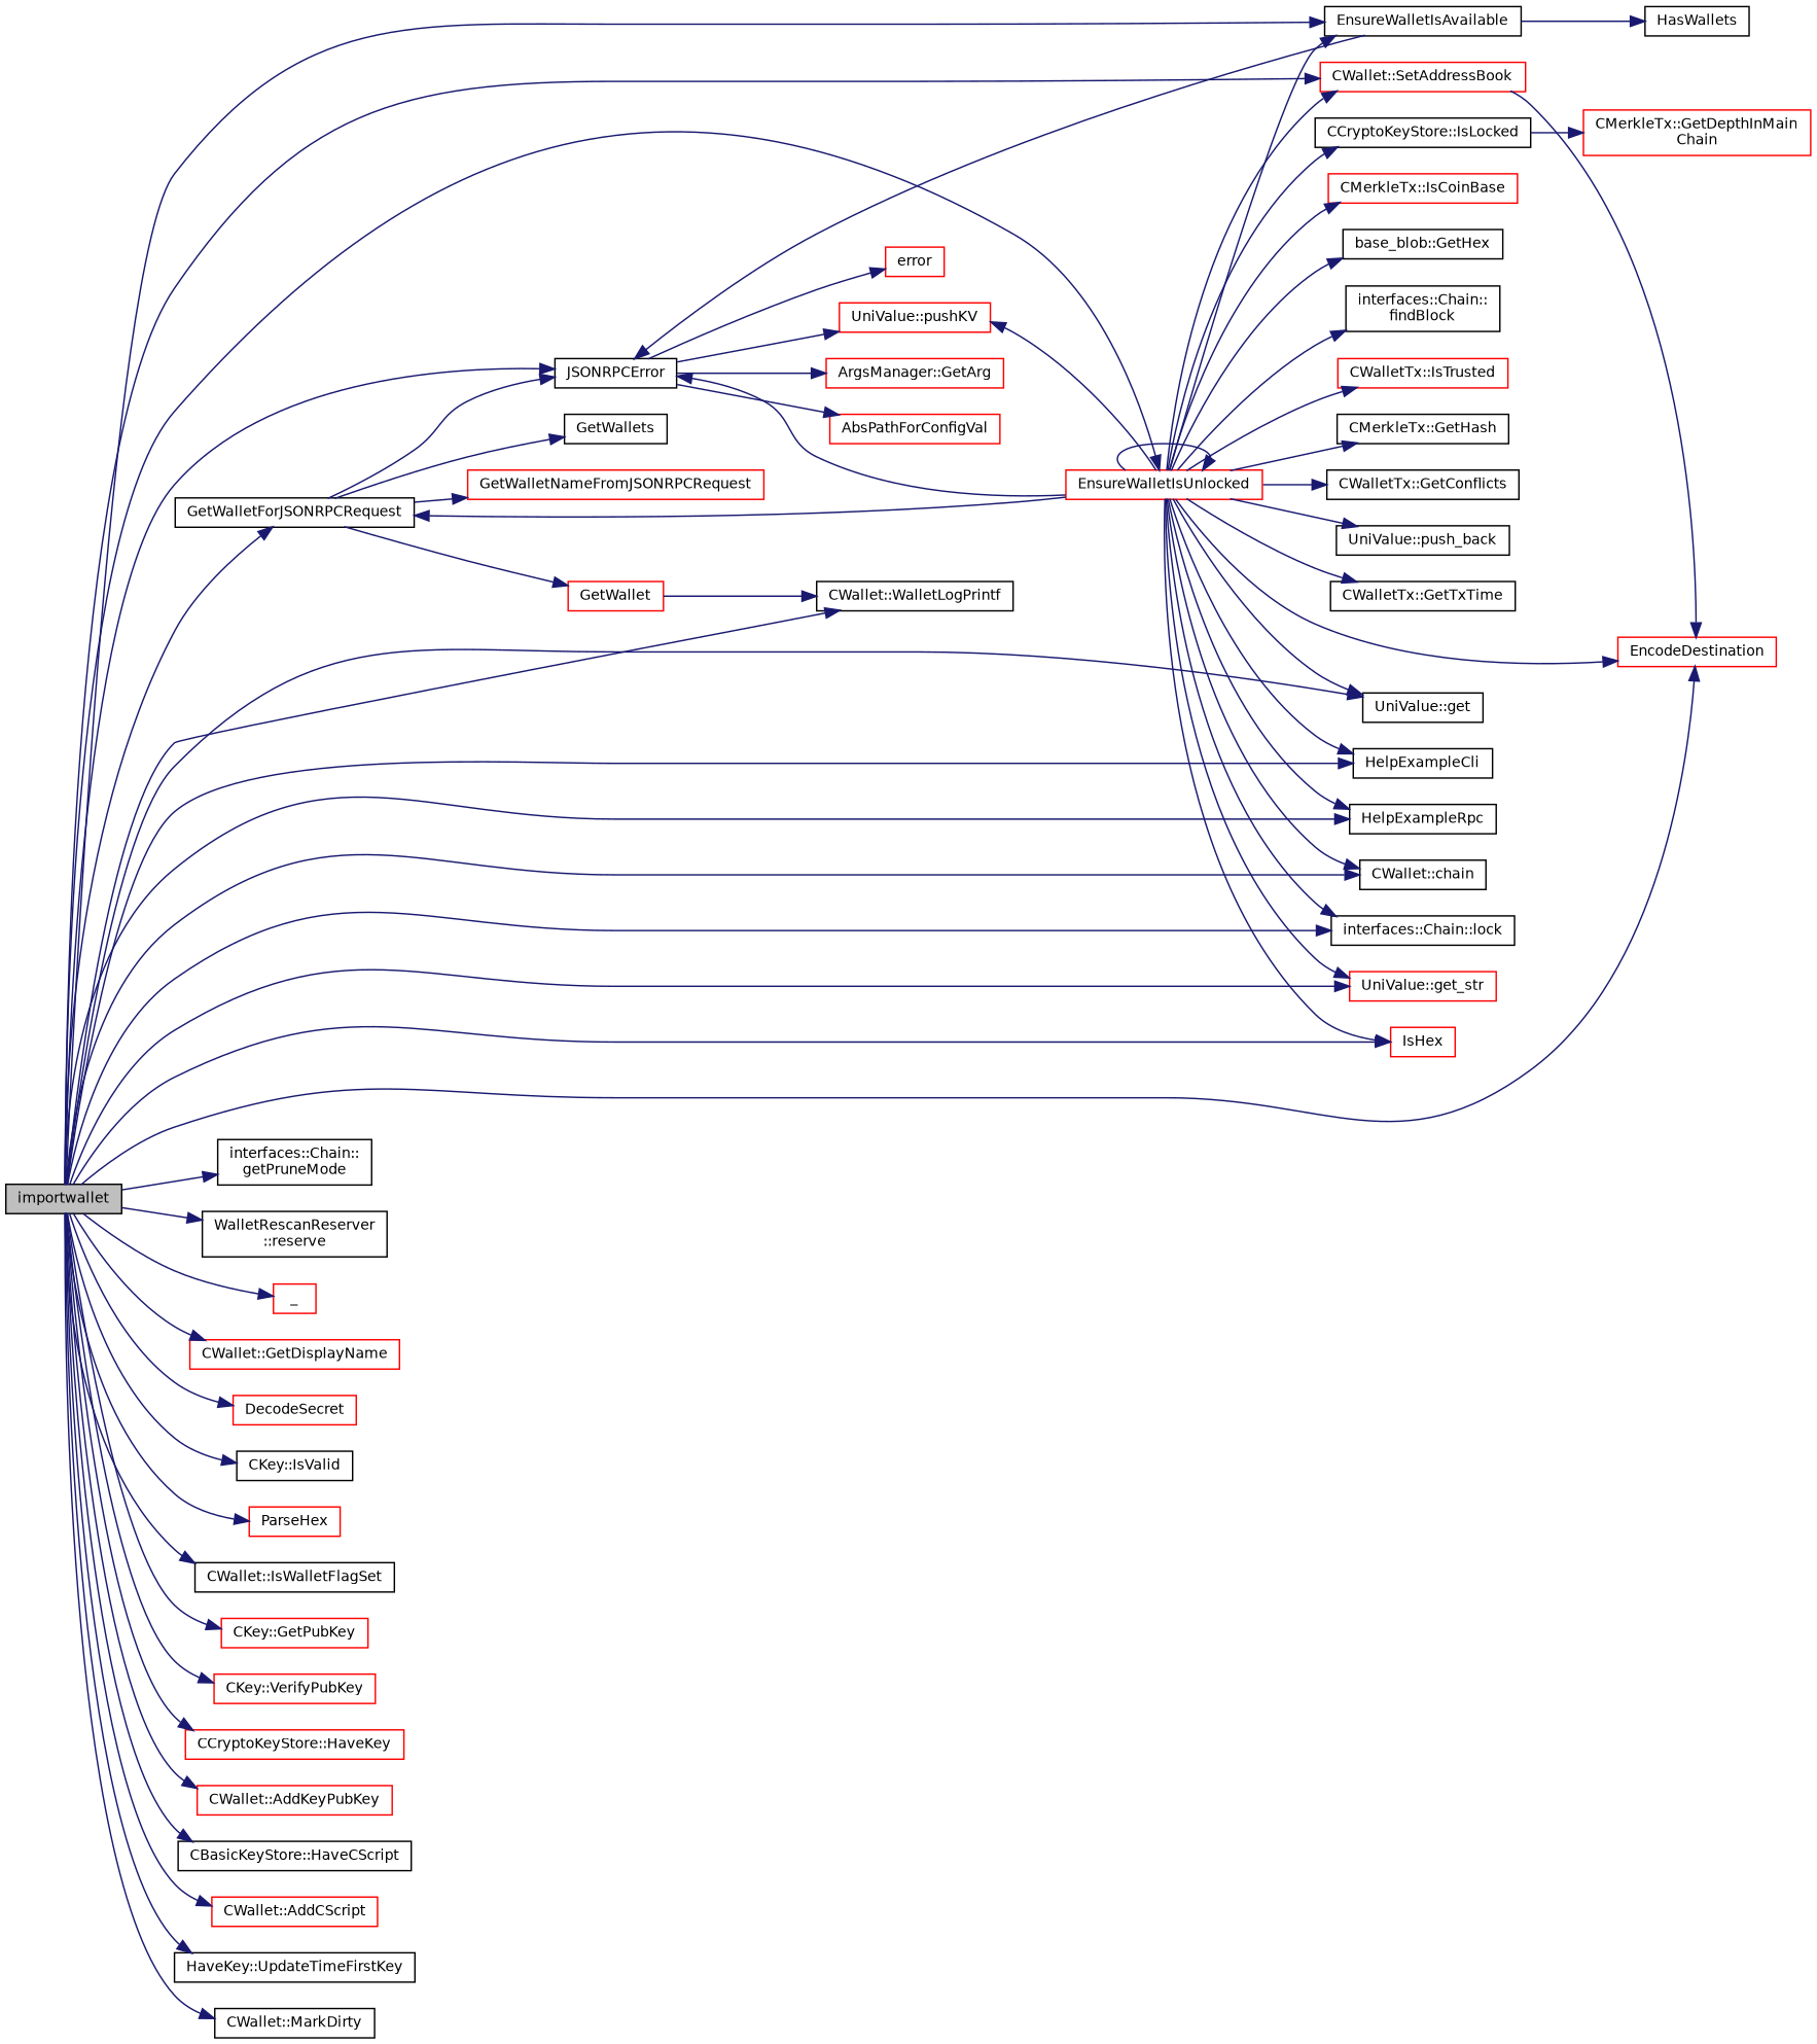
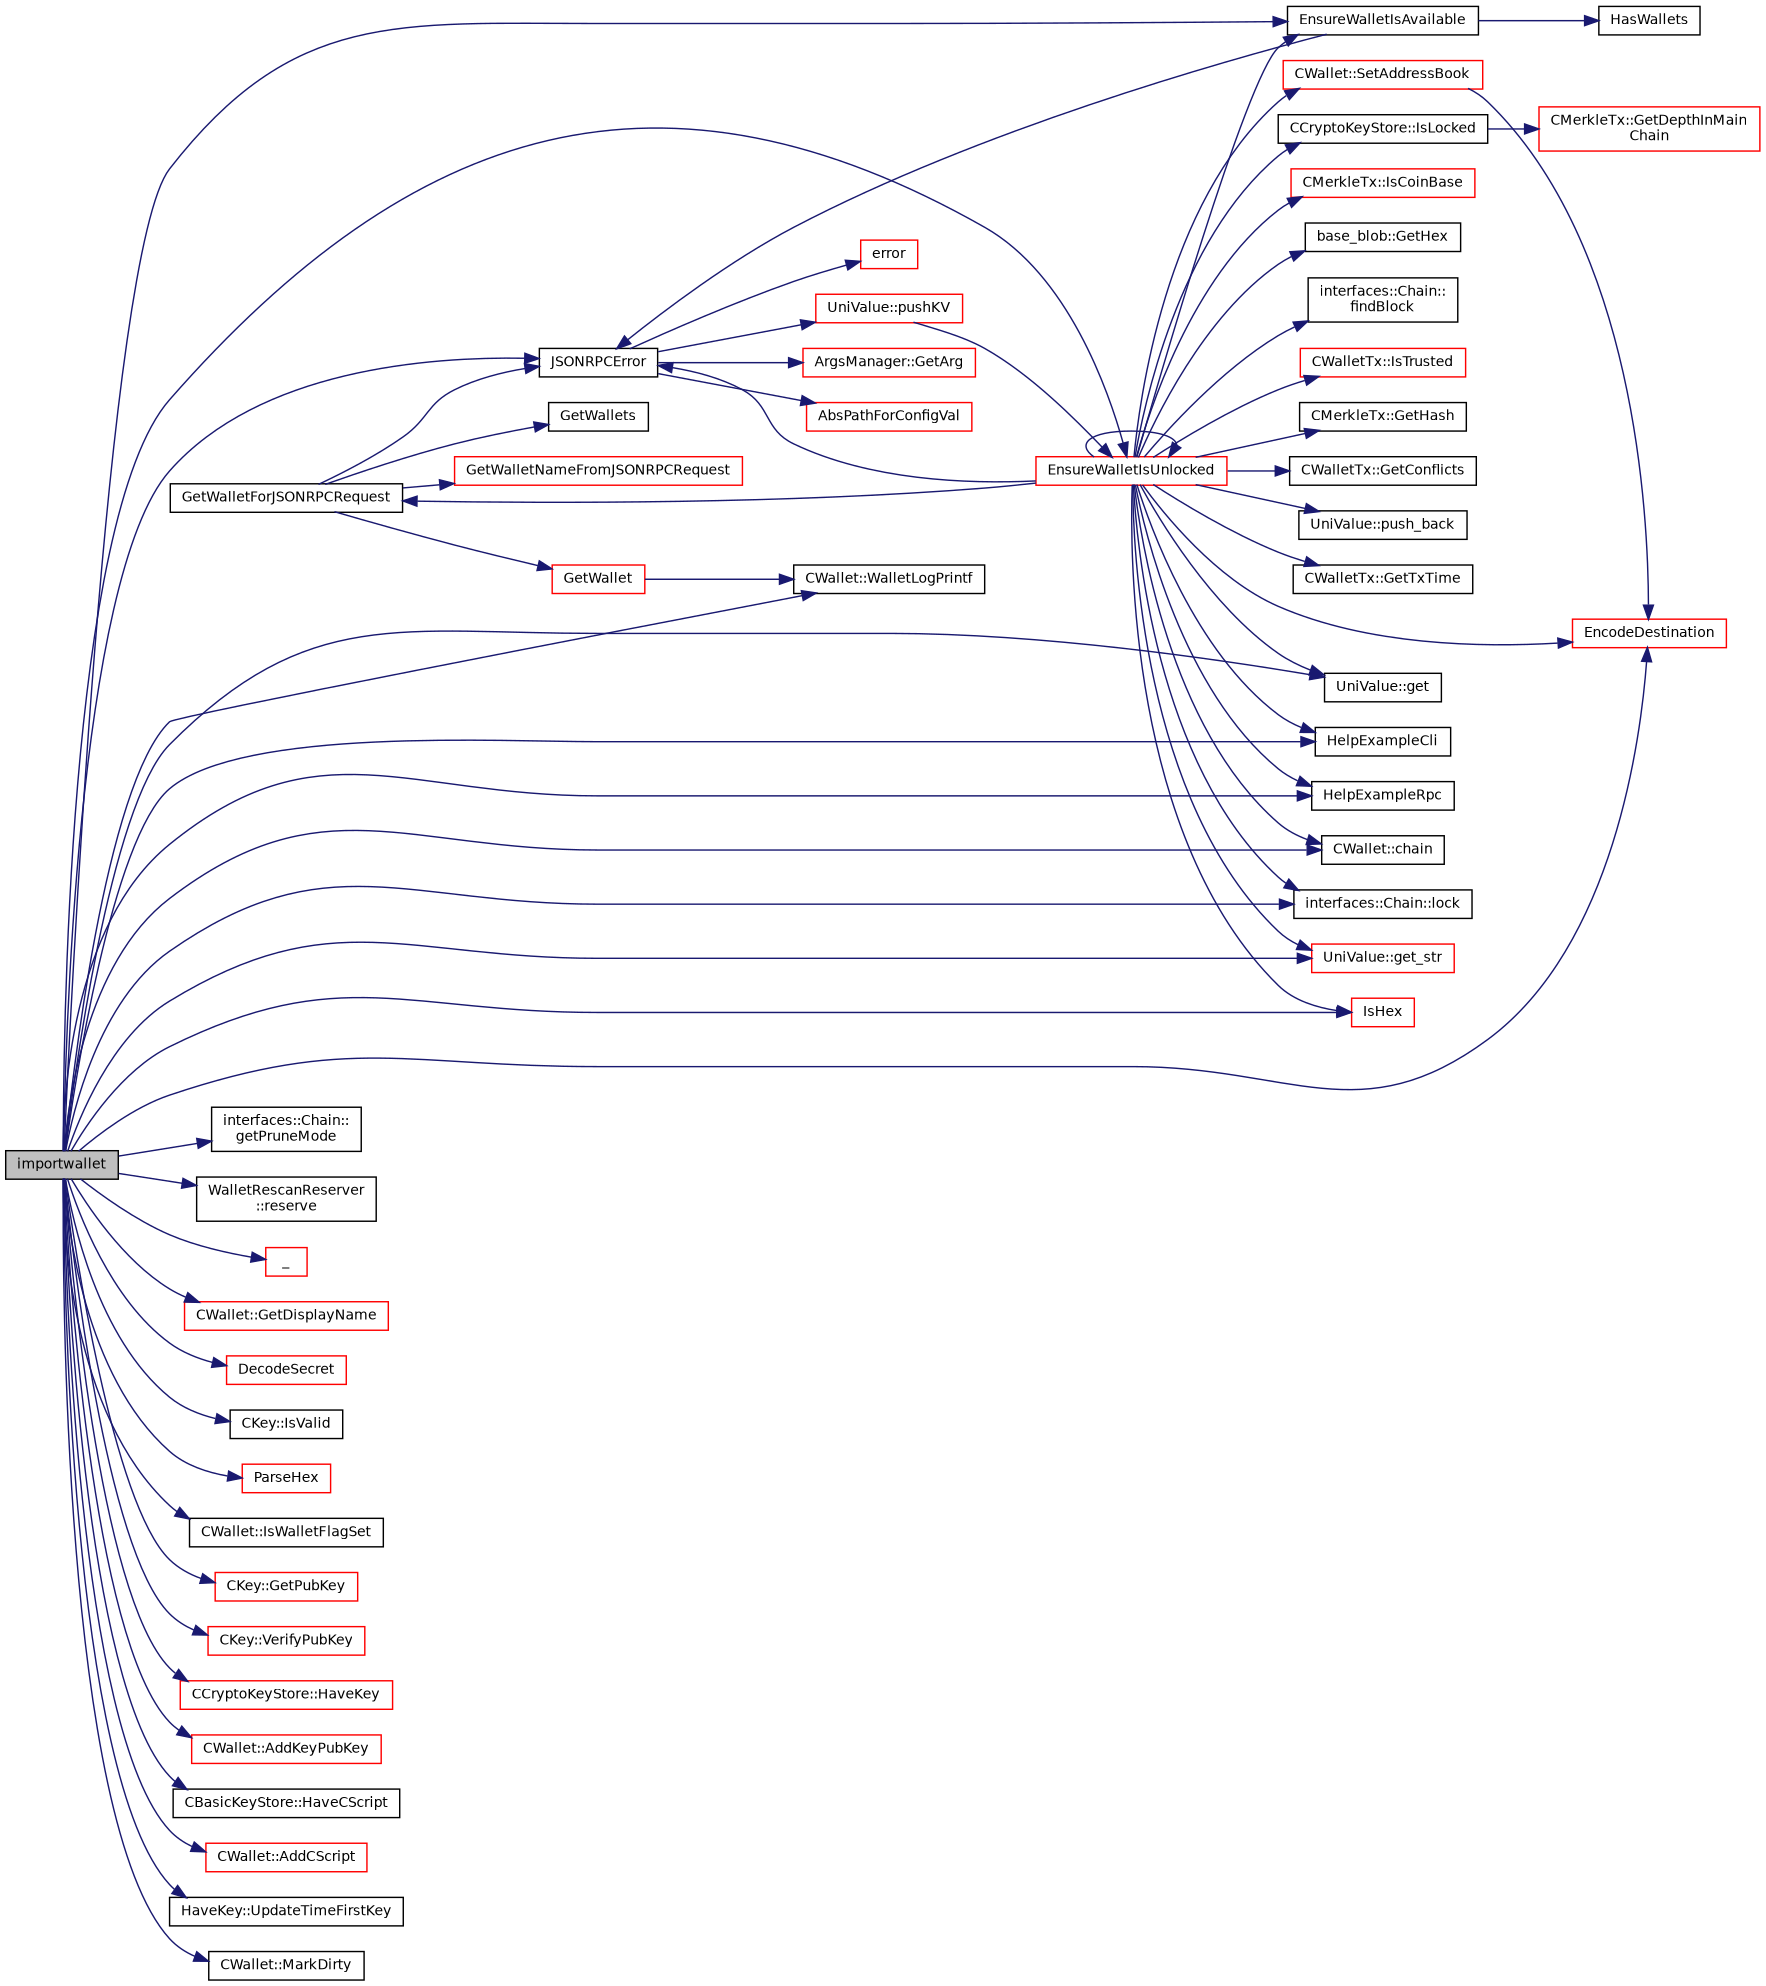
  digraph {
    rankdir=LR
    node [color=black fillcolor=white fontname=Helvetica fontsize=10 shape=record style=filled]
    edge [color=midnightblue fontname=Helvetica fontsize=10 labelfontname=Helvetica labelfontsize=10 style=solid]
    n1 [fillcolor=grey75 fontcolor=black height=0.2 label=importwallet width=0.4]
    n2 [height=0.2 label=GetWalletForJSONRPCRequest width=0.4]
    n3 [height=0.2 label="CWallet::WalletLogPrintf" width=0.4]
    n4 [height=0.2 label=JSONRPCError width=0.4]
    n5 [height=0.2 label=EnsureWalletIsAvailable width=0.4]
    n6 [height=0.2 label="UniValue::get" width=0.4]
    n7 [height=0.2 label=HelpExampleCli width=0.4]
    n8 [height=0.2 label=HelpExampleRpc width=0.4]
    n9 [height=0.2 label="CWallet::chain" width=0.4]
    n10 [height=0.2 label="interfaces::Chain::\lgetPruneMode" width=0.4]
    n11 [height=0.2 label="WalletRescanReserver\l::reserve" width=0.4]
    n12 [height=0.2 label="interfaces::Chain::lock" width=0.4]
    n13 [color=red height=0.2 label=EnsureWalletIsUnlocked width=0.4]
    n14 [color=red height=0.2 label="UniValue::get_str" width=0.4]
    n15 [color=red height=0.2 label="CWallet::SetAddressBook" width=0.4]
    n16 [color=red height=0.2 label=EncodeDestination width=0.4]
    n17 [color=red height=0.2 label=IsHex width=0.4]
    n18 [color=red height=0.2 label=_ width=0.4]
    n19 [color=red height=0.2 label="CWallet::GetDisplayName" width=0.4]
    n20 [color=red height=0.2 label=DecodeSecret width=0.4]
    n21 [height=0.2 label="CKey::IsValid" width=0.4]
    n22 [color=red height=0.2 label=ParseHex width=0.4]
    n23 [height=0.2 label="CWallet::IsWalletFlagSet" width=0.4]
    n24 [color=red height=0.2 label="CKey::GetPubKey" width=0.4]
    n25 [color=red height=0.2 label="CKey::VerifyPubKey" width=0.4]
    n26 [color=red height=0.2 label="CCryptoKeyStore::HaveKey" width=0.4]
    n27 [color=red height=0.2 label="CWallet::AddKeyPubKey" width=0.4]
    n28 [height=0.2 label="CBasicKeyStore::HaveCScript" width=0.4]
    n29 [color=red height=0.2 label="CWallet::AddCScript" width=0.4]
    n30 [height=0.2 label="HaveKey::UpdateTimeFirstKey" width=0.4]
    n31 [height=0.2 label="CWallet::MarkDirty" width=0.4]
    n32 [color=red height=0.2 label=GetWalletNameFromJSONRPCRequest width=0.4]
    n33 [color=red height=0.2 label=GetWallet width=0.4]
    n34 [height=0.2 label=GetWallets width=0.4]
    n35 [color=red height=0.2 label=error width=0.4]
    n36 [color=red height=0.2 label="UniValue::pushKV" width=0.4]
    n37 [color=red height=0.2 label="ArgsManager::GetArg" width=0.4]
    n38 [color=red height=0.2 label=AbsPathForConfigVal width=0.4]
    n39 [height=0.2 label=HasWallets width=0.4]
    n40 [height=0.2 label="CCryptoKeyStore::IsLocked" width=0.4]
    n41 [color=red height=0.2 label="CMerkleTx::IsCoinBase" width=0.4]
    n42 [height=0.2 label="base_blob::GetHex" width=0.4]
    n43 [height=0.2 label="interfaces::Chain::\lfindBlock" width=0.4]
    n44 [color=red height=0.2 label="CWalletTx::IsTrusted" width=0.4]
    n45 [height=0.2 label="CMerkleTx::GetHash" width=0.4]
    n46 [height=0.2 label="CWalletTx::GetConflicts" width=0.4]
    n47 [height=0.2 label="UniValue::push_back" width=0.4]
    n48 [height=0.2 label="CWalletTx::GetTxTime" width=0.4]
    n49 [color=red height=0.2 label="CMerkleTx::GetDepthInMain\lChain" width=0.4]
-   n1 -> n2
    n1 -> n3
    n1 -> n4
    n1 -> n5
    n1 -> n6
    n1 -> n7
    n1 -> n8
    n1 -> n9
    n1 -> n10
    n1 -> n11
    n1 -> n12
    n1 -> n13
    n1 -> n14
-   n1 -> n15
    n1 -> n16
    n1 -> n17
    n1 -> n18
    n1 -> n19
    n1 -> n20
    n1 -> n21
    n1 -> n22
    n1 -> n23
    n1 -> n24
    n1 -> n25
    n1 -> n26
    n1 -> n27
    n1 -> n28
    n1 -> n29
    n1 -> n30
    n1 -> n31
    n2 -> n4
    n2 -> n32
    n2 -> n33
    n2 -> n34
    n4 -> n35
    n4 -> n36
    n4 -> n37
    n4 -> n38
    n5 -> n4
    n5 -> n39
    n13 -> n2
    n13 -> n4
    n13 -> n5
    n13 -> n6
    n13 -> n7
    n13 -> n8
    n13 -> n9
    n13 -> n12
    n13 -> n13
    n13 -> n14
    n13 -> n15
    n13 -> n16
    n13 -> n17
-   n13 -> n36
+   n36 -> n13
    n13 -> n40
    n13 -> n41
    n13 -> n42
    n13 -> n43
    n13 -> n44
    n13 -> n45
    n13 -> n46
    n13 -> n47
    n13 -> n48
    n15 -> n16
    n33 -> n3
    n40 -> n49
  }
